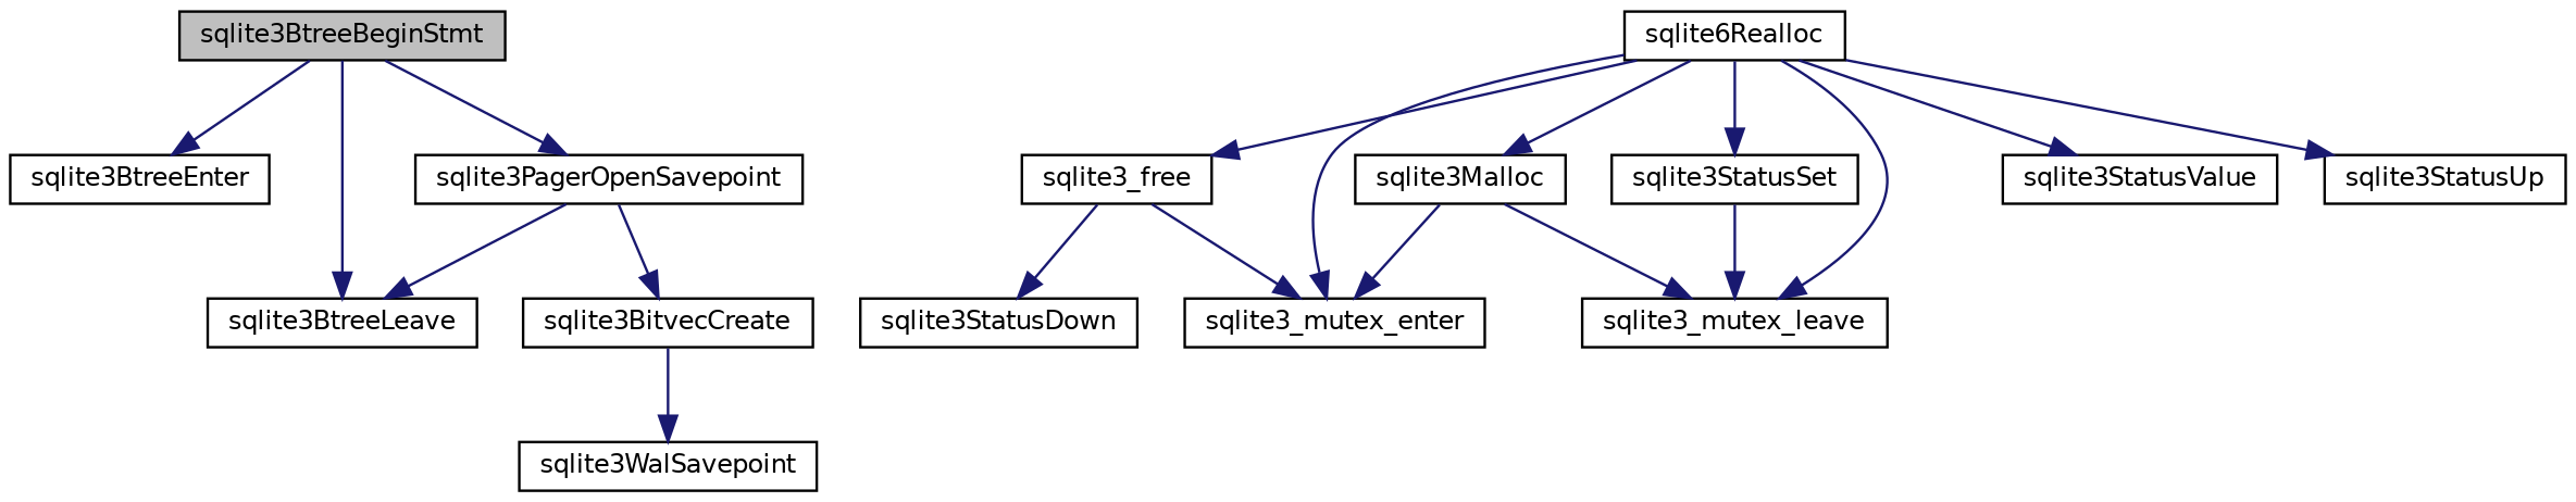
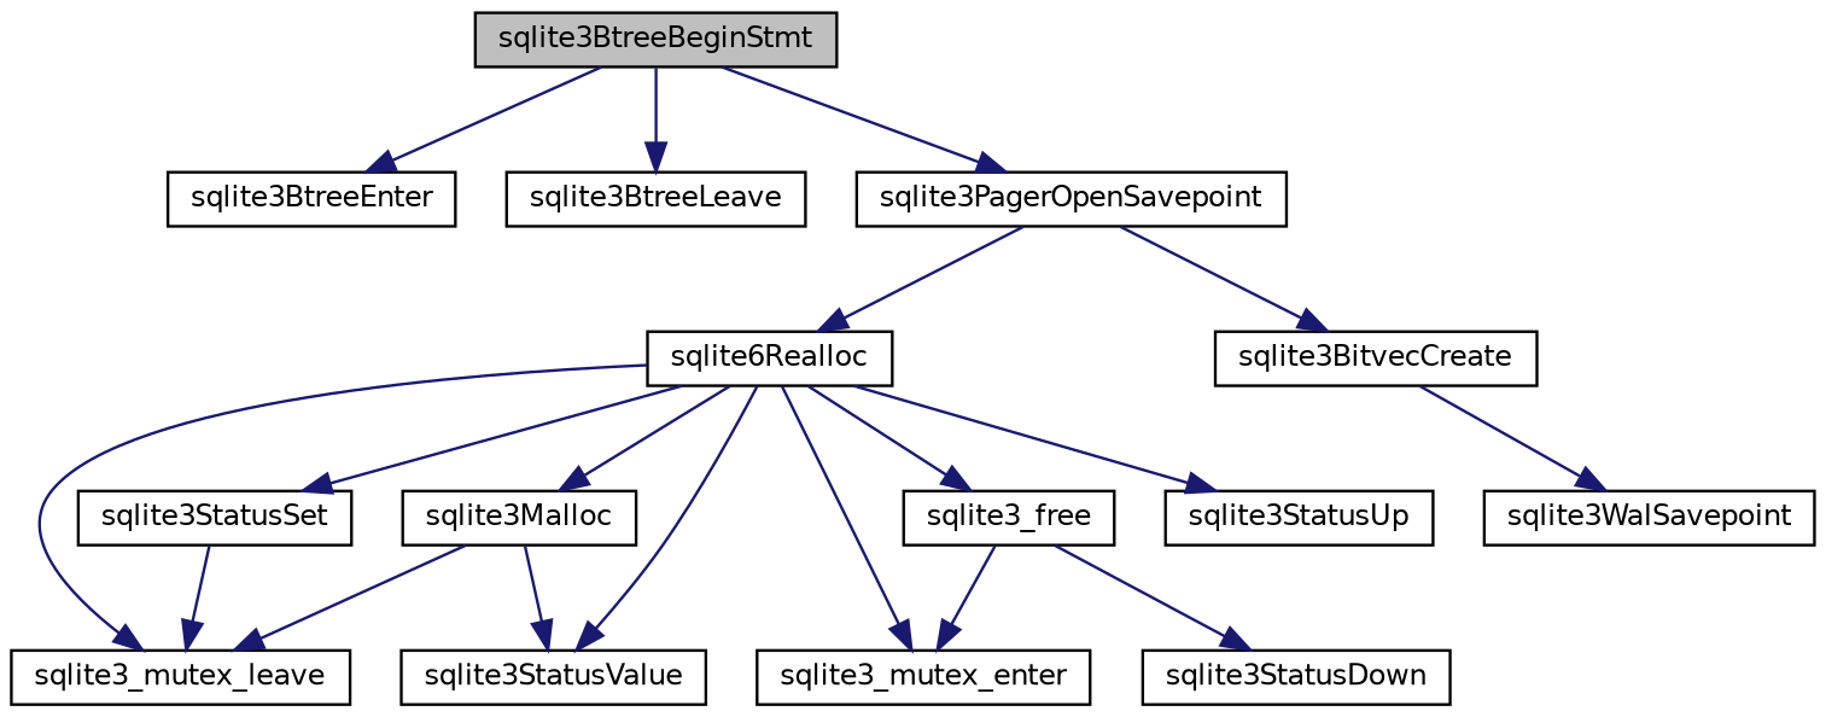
  digraph {
    fontname="DejaVu Sans"
    rankdir=TB
    node [color=black fillcolor=white fontname="DejaVu Sans" fontsize=10 shape=record style=filled]
    edge [color=midnightblue fontname="DejaVu Sans" fontsize=10 labelfontname=Helvetica labelfontsize=10 style=solid]
    n1 [fillcolor=grey75 fontcolor=black height=0.2 label=sqlite3BtreeBeginStmt width=0.4]
    n2 [height=0.2 label=sqlite3BtreeEnter width=0.4]
    n3 [height=0.2 label=sqlite3BtreeLeave width=0.4]
    n4 [height=0.2 label=sqlite3PagerOpenSavepoint width=0.4]
    n5 [height=0.2 label=sqlite6Realloc width=0.4]
    n6 [height=0.2 label=sqlite3BitvecCreate width=0.4]
    n7 [height=0.2 label=sqlite3Malloc width=0.4]
    n8 [height=0.2 label=sqlite3_mutex_enter width=0.4]
    n9 [height=0.2 label=sqlite3_mutex_leave width=0.4]
    n10 [height=0.2 label=sqlite3_free width=0.4]
    n11 [height=0.2 label=sqlite3StatusSet width=0.4]
    n12 [height=0.2 label=sqlite3StatusValue width=0.4]
    n13 [height=0.2 label=sqlite3StatusUp width=0.4]
    n14 [height=0.2 label=sqlite3WalSavepoint width=0.4]
    n15 [height=0.2 label=sqlite3StatusDown width=0.4]
    n1 -> n2
    n1 -> n3
    n1 -> n4
-   n4 -> n3
+   n4 -> n5
    n4 -> n6
    n5 -> n7
    n5 -> n8
    n5 -> n9
    n5 -> n10
    n5 -> n11
    n5 -> n12
    n5 -> n13
    n6 -> n14
-   n7 -> n8
+   n7 -> n12
    n7 -> n9
    n10 -> n8
    n10 -> n15
    n11 -> n9
  }
